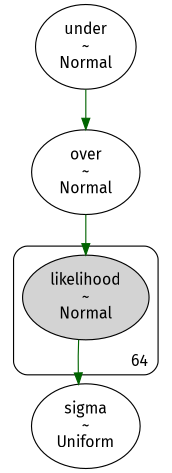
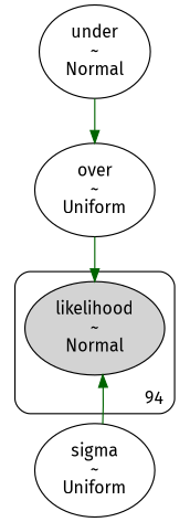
  digraph {
    fontname="Fira Sans"
    node [fontname="Fira Sans" shape=ellipse]
    edge [color=darkgreen fontname="Fira Sans"]
    n1 [label="likelihood\n~\nNormal" style=filled]
-   n2 [label="over\n~\nNormal"]
+   n2 [label="over\n~\nUniform"]
    n3 [label="under\n~\nNormal"]
    n4 [label="sigma\n~\nUniform"]
    subgraph cluster_1 {
-     label=64
+     label=94
      labeljust=r
      labelloc=b
      style=rounded
      n1
    }
    n2 -> n1
    n3 -> n2
-   n1 -> n4
+   n4 -> n1
  }
